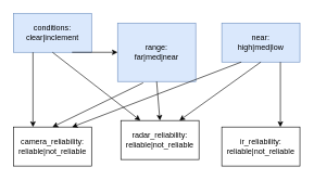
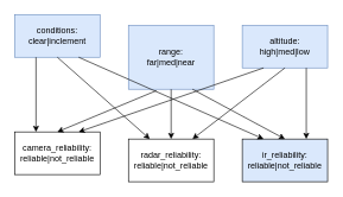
  <mxCell id="0" />
  <mxCell id="1" parent="0" />
  <mxCell id="2" value="&lt;div&gt;conditions:&lt;/div&gt;&lt;div&gt;clear|inclement&lt;br&gt;&lt;/div&gt;" style="rounded=0;whiteSpace=wrap;html=1;fillColor=#dae8fc;strokeColor=#6c8ebf;" vertex="1" parent="1"><mxGeometry x="20" y="20" width="120" height="60" as="geometry" /></mxCell>
  <mxCell id="3" value="&lt;div&gt;range:&lt;/div&gt;&lt;div&gt;far|med|near&lt;br&gt;&lt;/div&gt;" style="rounded=0;whiteSpace=wrap;html=1;fillColor=#dae8fc;strokeColor=#6c8ebf;" vertex="1" parent="1"><mxGeometry x="180" y="35" width="120" height="90" as="geometry" /></mxCell>
- <mxCell id="4" value="&lt;div&gt;near:&lt;/div&gt;&lt;div&gt;high|med|low&lt;br&gt;&lt;/div&gt;" style="rounded=0;whiteSpace=wrap;html=1;fillColor=#dae8fc;strokeColor=#6c8ebf;" vertex="1" parent="1"><mxGeometry x="340" y="35" width="120" height="60" as="geometry" /></mxCell>
- <mxCell id="5" value="&lt;div&gt;camera_reliability:&lt;/div&gt;&lt;div&gt;reliable|not_reliable&lt;br&gt;&lt;/div&gt;" style="rounded=0;whiteSpace=wrap;html=1;" vertex="1" parent="1"><mxGeometry x="20" y="195" width="120" height="60" as="geometry" /></mxCell>
- <mxCell id="6" value="&lt;div&gt;radar_reliability:&lt;/div&gt;&lt;div&gt;reliable|not_reliable&lt;br&gt;&lt;/div&gt;" style="rounded=0;whiteSpace=wrap;html=1;" vertex="1" parent="1"><mxGeometry x="185" y="185" width="120" height="60" as="geometry" /></mxCell>
- <mxCell id="7" value="&lt;div&gt;ir_reliability:&lt;/div&gt;&lt;div&gt;reliable|not_reliable&lt;br&gt;&lt;/div&gt;" style="rounded=0;whiteSpace=wrap;html=1;" vertex="1" parent="1"><mxGeometry x="340" y="195" width="120" height="60" as="geometry" /></mxCell>
+ <mxCell id="4" value="&lt;div&gt;altitude:&lt;/div&gt;&lt;div&gt;high|med|low&lt;br&gt;&lt;/div&gt;" style="rounded=0;whiteSpace=wrap;html=1;fillColor=#dae8fc;strokeColor=#6c8ebf;" vertex="1" parent="1"><mxGeometry x="340" y="35" width="120" height="60" as="geometry" /></mxCell>
+ <mxCell id="5" value="&lt;div&gt;camera_reliability:&lt;/div&gt;&lt;div&gt;reliable|not_reliable&lt;br&gt;&lt;/div&gt;" style="rounded=0;whiteSpace=wrap;html=1;" vertex="1" parent="1"><mxGeometry x="20" y="185" width="120" height="60" as="geometry" /></mxCell>
+ <mxCell id="6" value="&lt;div&gt;radar_reliability:&lt;/div&gt;&lt;div&gt;reliable|not_reliable&lt;br&gt;&lt;/div&gt;" style="rounded=0;whiteSpace=wrap;html=1;" vertex="1" parent="1"><mxGeometry x="180" y="195" width="120" height="60" as="geometry" /></mxCell>
+ <mxCell id="7" value="&lt;div&gt;ir_reliability:&lt;/div&gt;&lt;div&gt;reliable|not_reliable&lt;br&gt;&lt;/div&gt;" style="rounded=0;whiteSpace=wrap;html=1;fillColor=#dae8fc;" vertex="1" parent="1"><mxGeometry x="340" y="195" width="120" height="60" as="geometry" /></mxCell>
  <mxCell id="8" value="" style="endArrow=classic;html=1;rounded=0;exitX=0.5;exitY=1;exitDx=0;exitDy=0;entryX=0.25;entryY=0;entryDx=0;entryDy=0;" edge="1" parent="1" source="2" target="6"><mxGeometry width="50" height="50" relative="1" as="geometry"><mxPoint x="190" y="145" as="sourcePoint" /><mxPoint x="240" y="95" as="targetPoint" /></mxGeometry></mxCell>
  <mxCell id="9" value="" style="endArrow=classic;html=1;rounded=0;exitX=0.25;exitY=1;exitDx=0;exitDy=0;entryX=0.25;entryY=0;entryDx=0;entryDy=0;" edge="1" parent="1" source="2" target="5"><mxGeometry width="50" height="50" relative="1" as="geometry"><mxPoint x="-70" y="215" as="sourcePoint" /><mxPoint x="-20" y="165" as="targetPoint" /></mxGeometry></mxCell>
- <mxCell id="10" value="" style="endArrow=classic;html=1;rounded=0;exitX=0.75;exitY=1;exitDx=0;exitDy=0;" edge="1" parent="1" source="2" target="3"><mxGeometry width="50" height="50" relative="1" as="geometry"><mxPoint x="270" y="175" as="sourcePoint" /><mxPoint x="320" y="125" as="targetPoint" /></mxGeometry></mxCell>
+ <mxCell id="10" value="" style="endArrow=classic;html=1;rounded=0;exitX=0.75;exitY=1;exitDx=0;exitDy=0;entryX=0.25;entryY=0;entryDx=0;entryDy=0;" edge="1" parent="1" source="2" target="7"><mxGeometry width="50" height="50" relative="1" as="geometry"><mxPoint x="270" y="175" as="sourcePoint" /><mxPoint x="320" y="125" as="targetPoint" /></mxGeometry></mxCell>
  <mxCell id="11" value="" style="endArrow=classic;html=1;rounded=0;exitX=0.327;exitY=1.022;exitDx=0;exitDy=0;exitPerimeter=0;entryX=0.5;entryY=0;entryDx=0;entryDy=0;" edge="1" parent="1" source="3" target="5"><mxGeometry width="50" height="50" relative="1" as="geometry"><mxPoint x="260" y="105" as="sourcePoint" /><mxPoint x="310" y="55" as="targetPoint" /></mxGeometry></mxCell>
  <mxCell id="12" value="" style="endArrow=classic;html=1;rounded=0;exitX=0.5;exitY=1;exitDx=0;exitDy=0;entryX=0.5;entryY=0;entryDx=0;entryDy=0;" edge="1" parent="1" source="3" target="6"><mxGeometry width="50" height="50" relative="1" as="geometry"><mxPoint x="570" y="185" as="sourcePoint" /><mxPoint x="620" y="135" as="targetPoint" /></mxGeometry></mxCell>
+ <mxCell id="13" value="" style="endArrow=classic;html=1;rounded=0;exitX=0.75;exitY=1;exitDx=0;exitDy=0;entryX=0.5;entryY=0;entryDx=0;entryDy=0;" edge="1" parent="1" source="3" target="7"><mxGeometry width="50" height="50" relative="1" as="geometry"><mxPoint x="650" y="165" as="sourcePoint" /><mxPoint x="700" y="115" as="targetPoint" /></mxGeometry></mxCell>
  <mxCell id="14" value="" style="endArrow=classic;html=1;rounded=0;exitX=0.25;exitY=1;exitDx=0;exitDy=0;entryX=0.75;entryY=0;entryDx=0;entryDy=0;" edge="1" parent="1" source="4" target="5"><mxGeometry width="50" height="50" relative="1" as="geometry"><mxPoint x="600" y="205" as="sourcePoint" /><mxPoint x="650" y="155" as="targetPoint" /></mxGeometry></mxCell>
  <mxCell id="15" value="" style="endArrow=classic;html=1;rounded=0;exitX=0.5;exitY=1;exitDx=0;exitDy=0;entryX=0.75;entryY=0;entryDx=0;entryDy=0;" edge="1" parent="1" source="4" target="6"><mxGeometry width="50" height="50" relative="1" as="geometry"><mxPoint x="670" y="245" as="sourcePoint" /><mxPoint x="720" y="195" as="targetPoint" /></mxGeometry></mxCell>
  <mxCell id="16" value="" style="endArrow=classic;html=1;rounded=0;exitX=0.75;exitY=1;exitDx=0;exitDy=0;entryX=0.75;entryY=0;entryDx=0;entryDy=0;" edge="1" parent="1" source="4" target="7"><mxGeometry width="50" height="50" relative="1" as="geometry"><mxPoint x="700" y="345" as="sourcePoint" /><mxPoint x="750" y="295" as="targetPoint" /></mxGeometry></mxCell>
